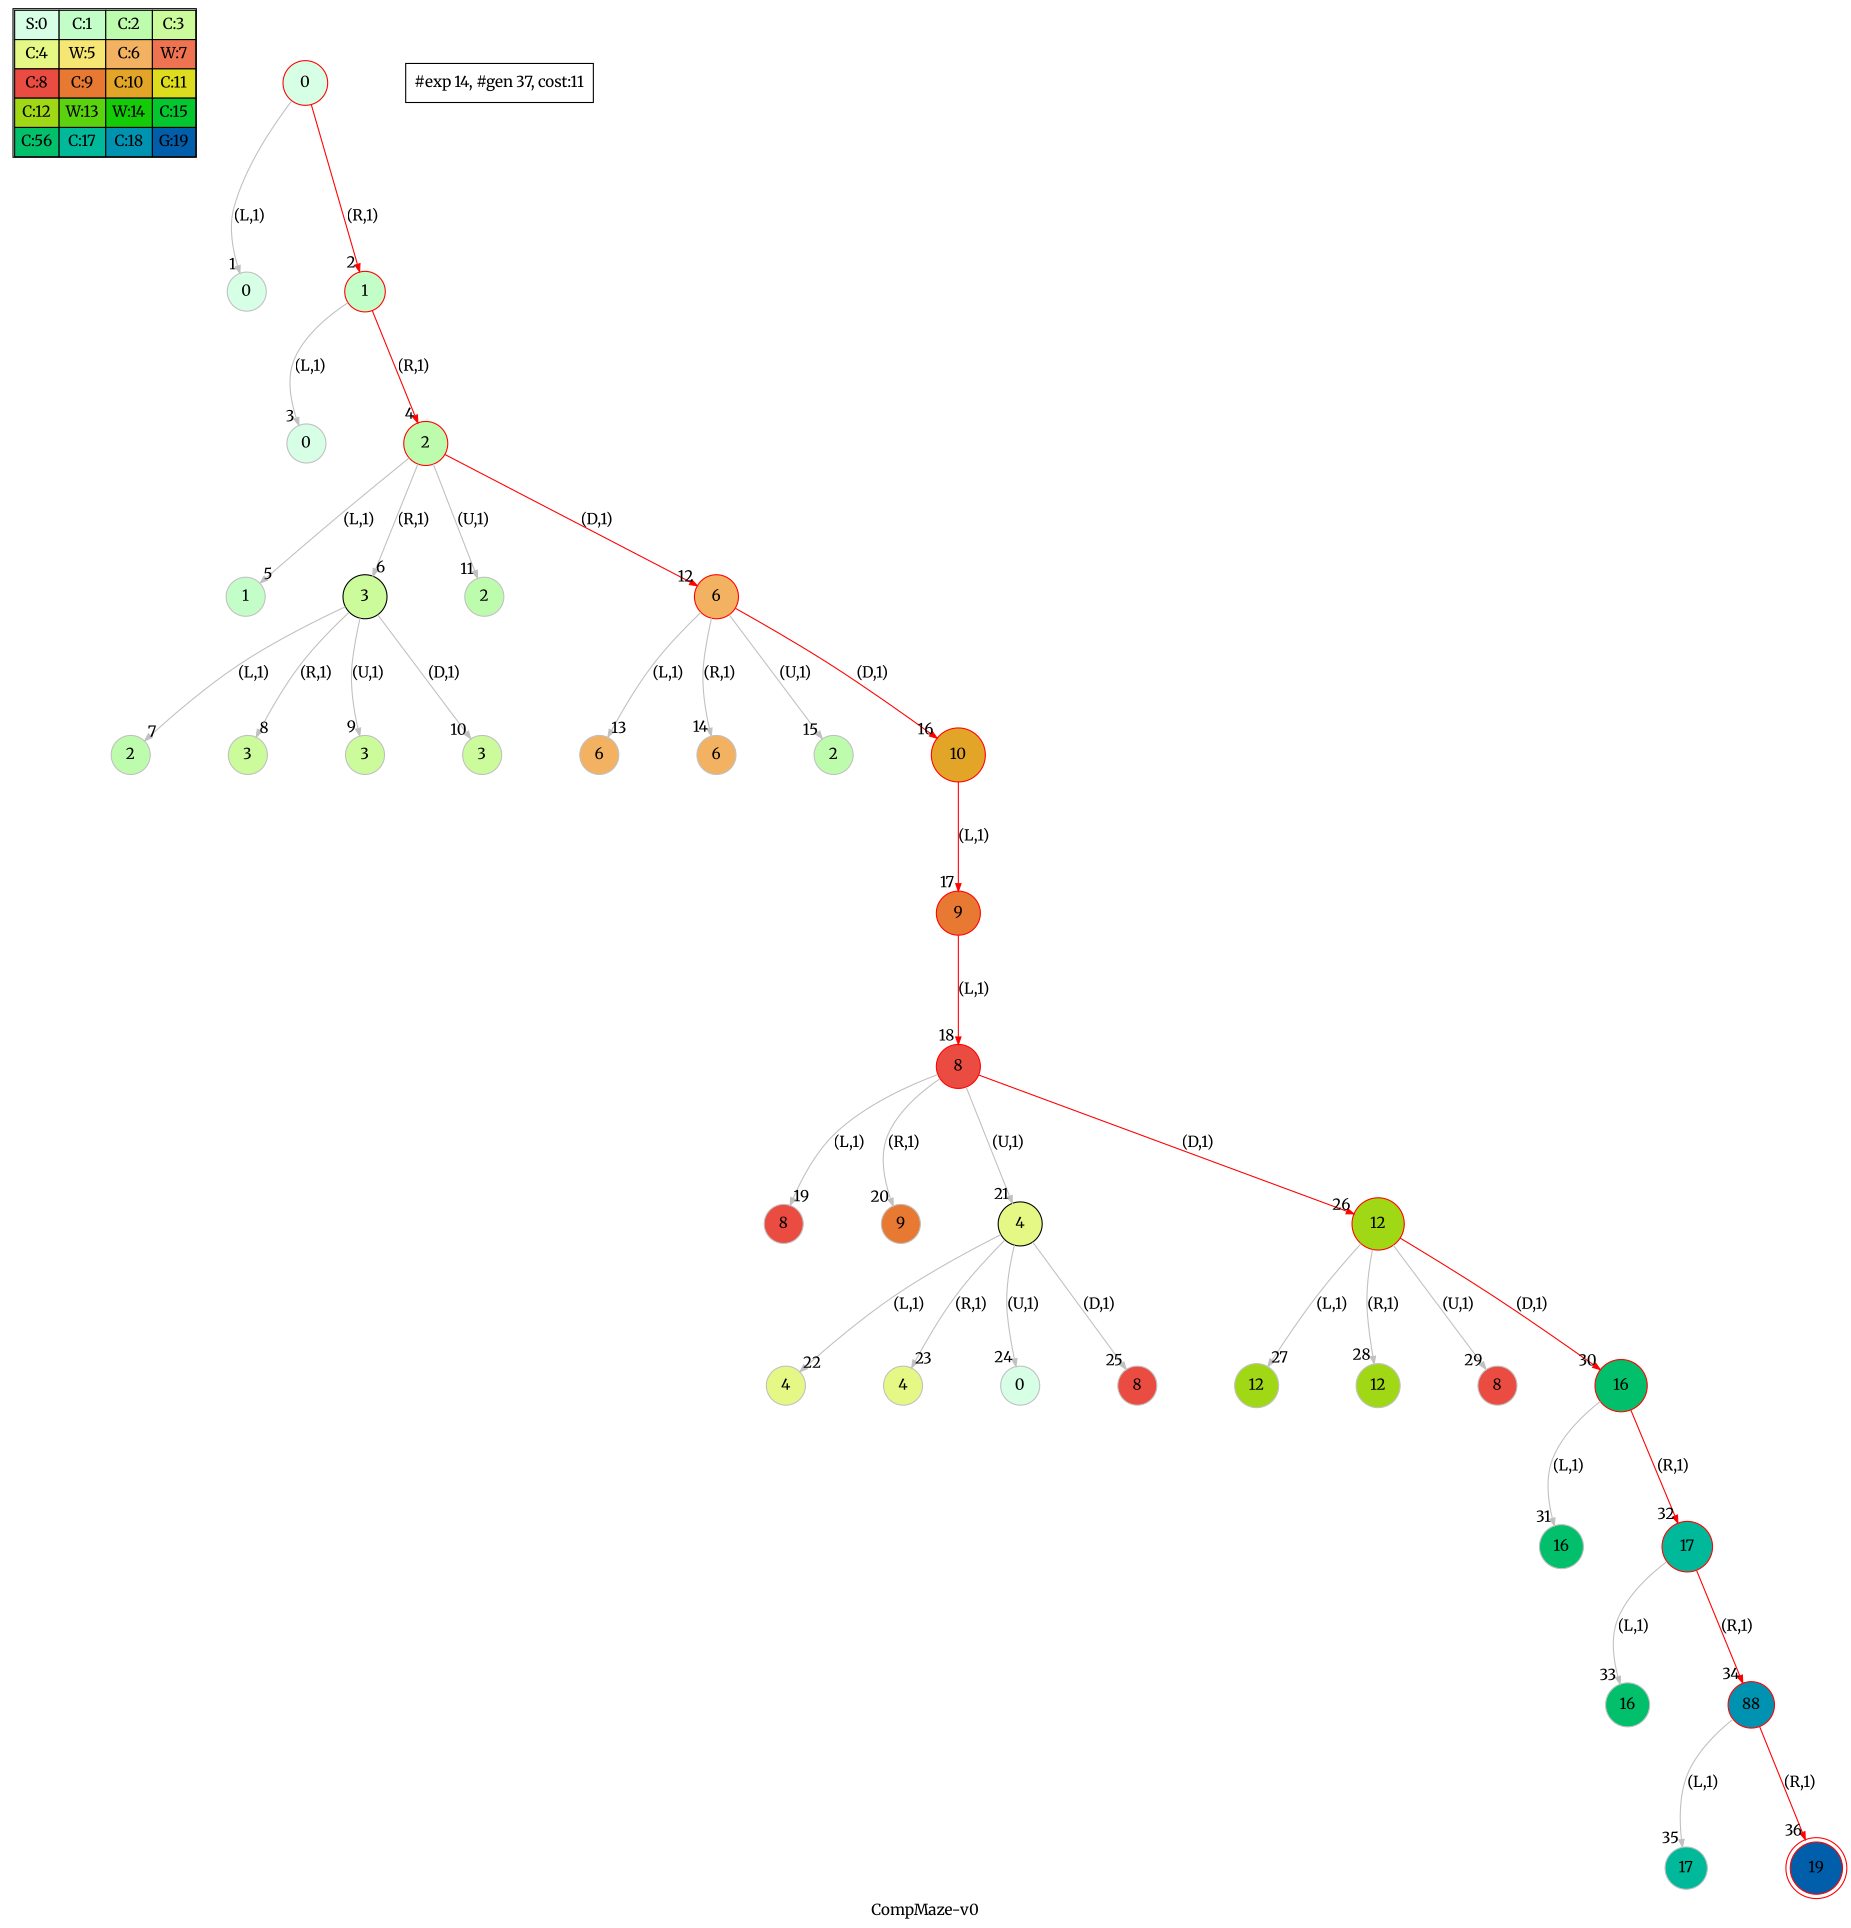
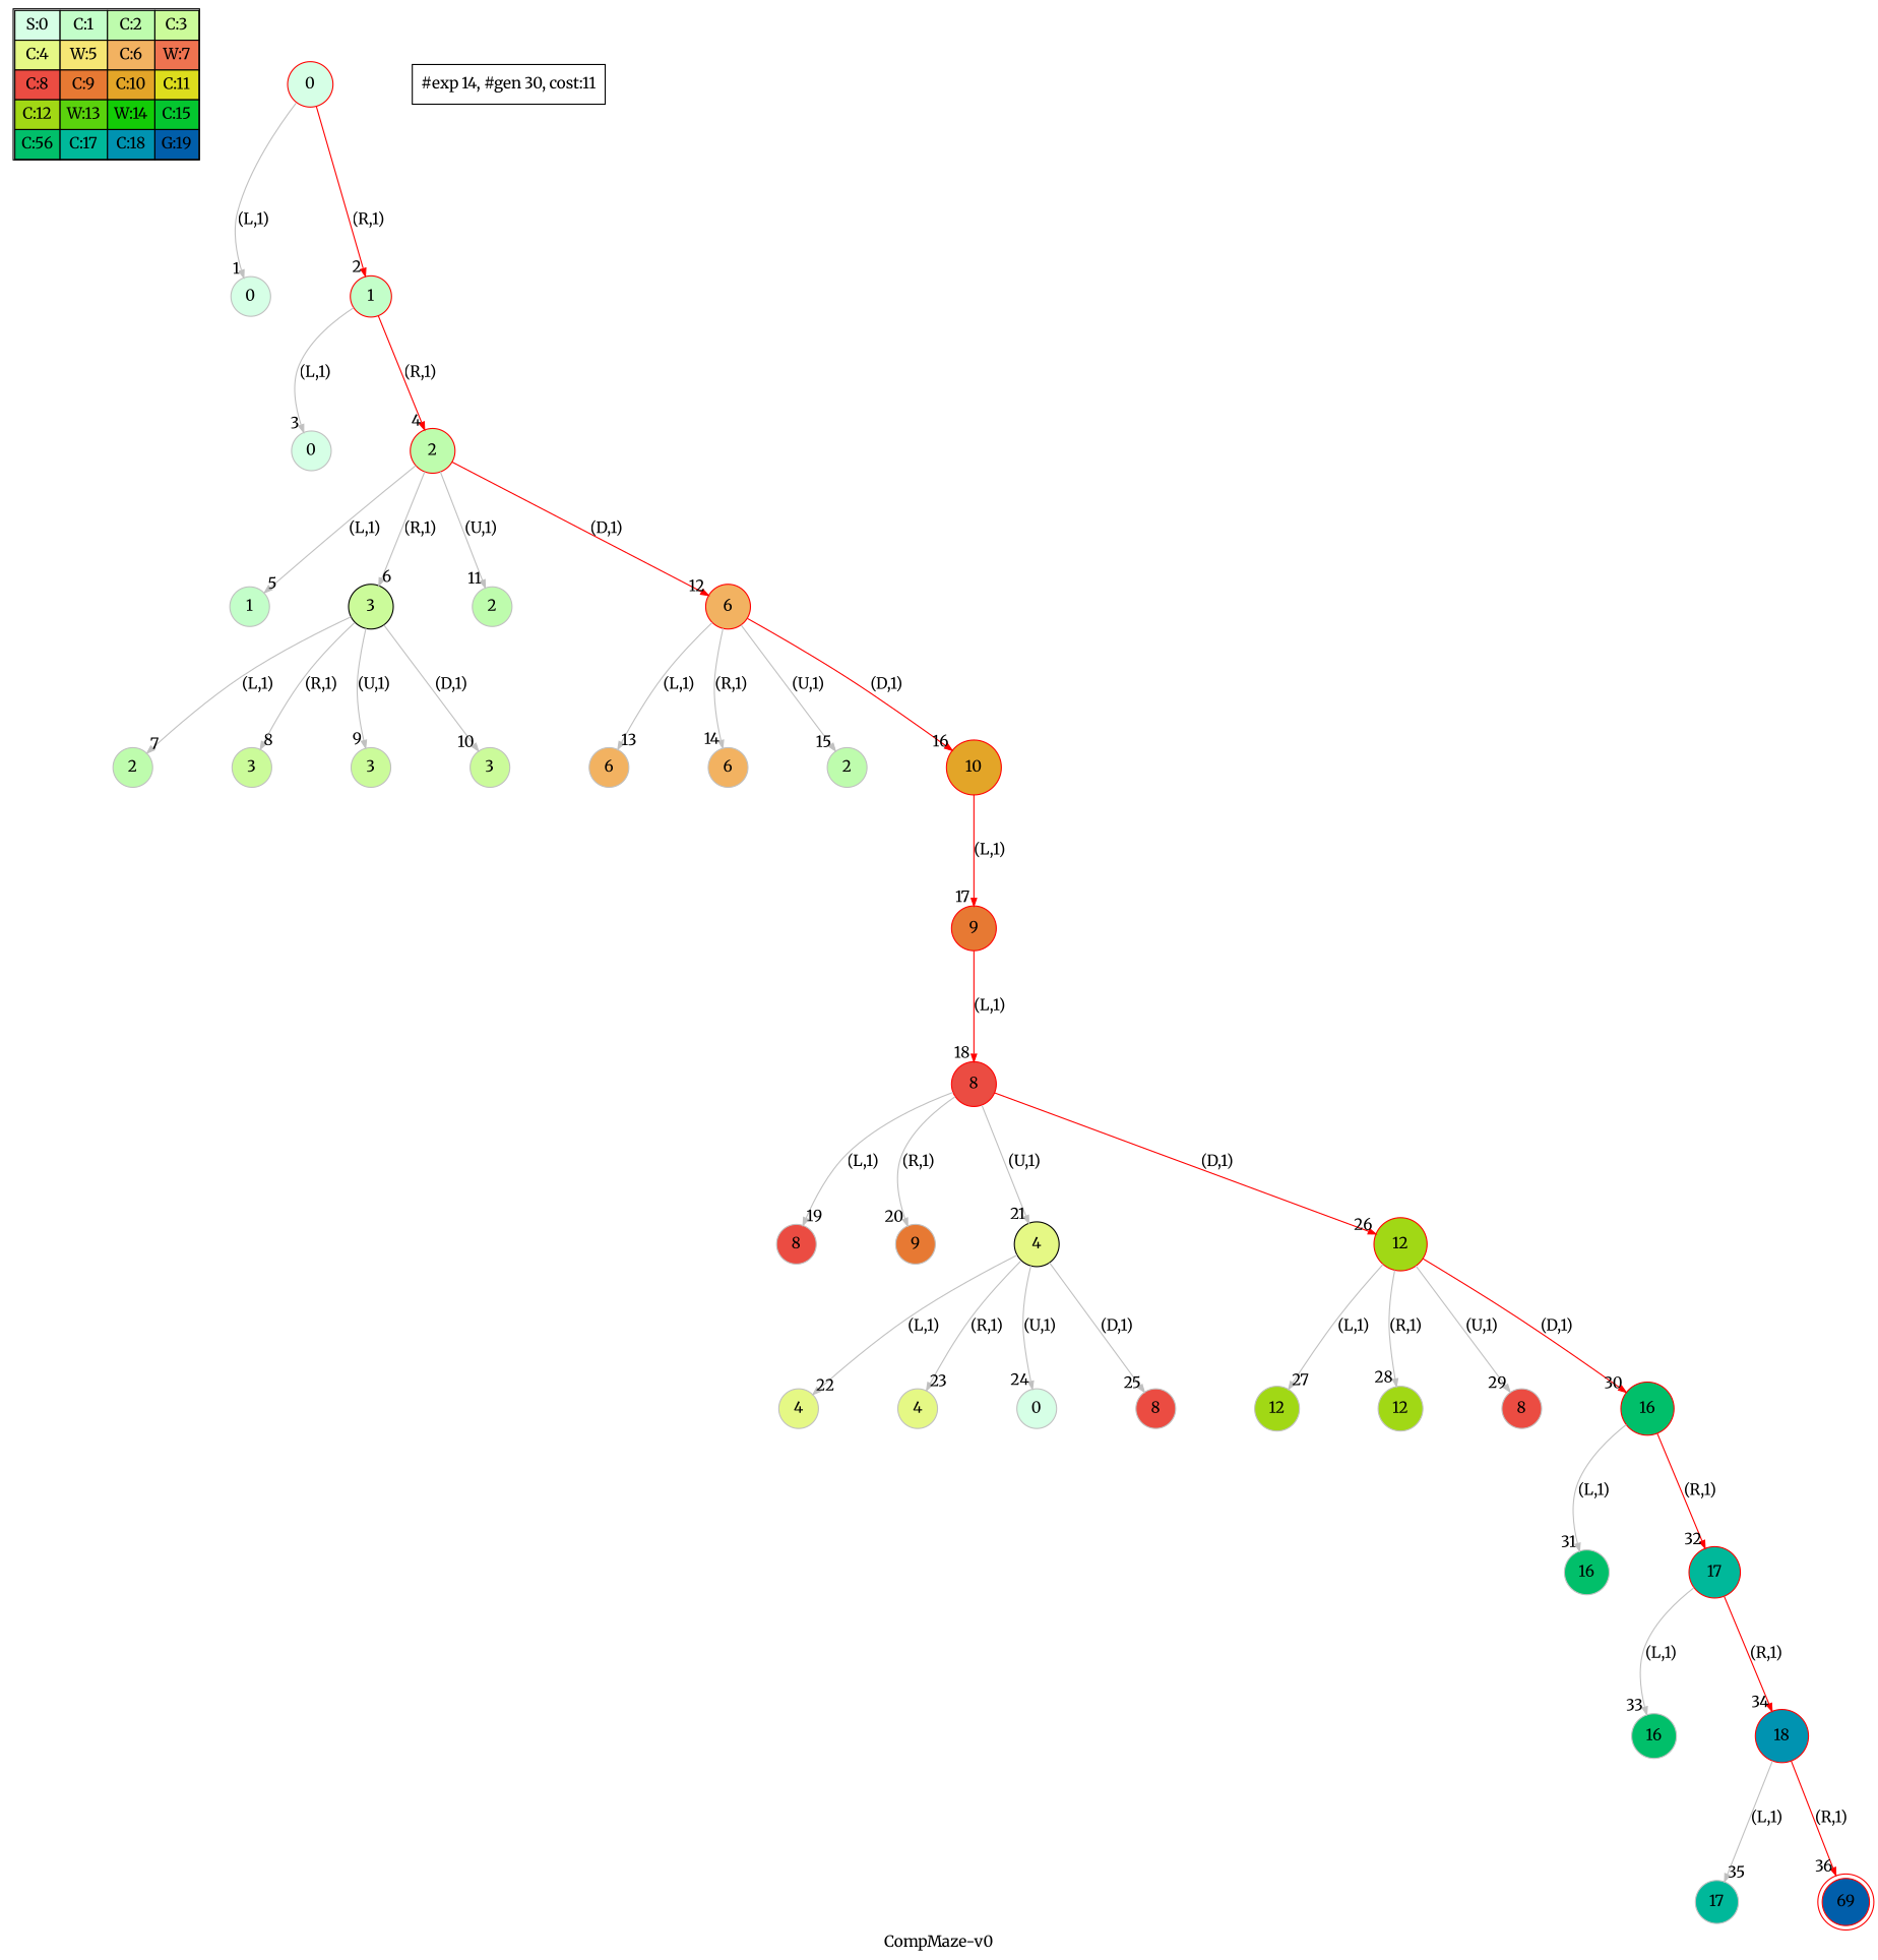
  digraph {
    fontname=Merriweather
    label="CompMaze-v0"
    nodesep=1
    ranksep=1.2
    node [fontname=Merriweather shape=circle color=grey fillcolor="0.39803922 0.15947579 0.99679532 1.        " style=filled]
    edge [arrowsize=0.7 color=grey fontname=Merriweather]
    n1 [label=<<table border="1" cellpadding="5" cellspacing="0" cellborder="1"><tr><td bgcolor="0.39803922 0.15947579 0.99679532 1.        ">S:0</td><td bgcolor="0.35098039 0.23194764 0.99315867 1.        ">C:1</td><td bgcolor="0.29607843 0.31486959 0.98720184 1.        ">C:2</td><td bgcolor="0.24901961 0.38410575 0.98063477 1.        ">C:3</td></tr><tr><td bgcolor="0.19411765 0.46220388 0.97128103 1.        ">C:4</td><td bgcolor="0.14705882 0.52643216 0.96182564 1.        ">W:5</td><td bgcolor="0.09215686 0.59770746 0.94913494 1.        ">C:6</td><td bgcolor="0.0372549  0.66454018 0.93467977 1.        ">W:7</td></tr><tr><td bgcolor="0.00980392 0.71791192 0.92090552 1.        ">C:8</td><td bgcolor="0.06470588 0.77520398 0.9032472  1.        ">C:9</td><td bgcolor="0.11176471 0.81974048 0.88677369 1.        ">C:10</td><td bgcolor="0.16666667 0.8660254  0.8660254  1.        ">C:11</td></tr><tr><td bgcolor="0.21372549 0.9005867  0.84695821 1.        ">C:12</td><td bgcolor="0.26862745 0.93467977 0.82325295 1.        ">W:13</td><td bgcolor="0.32352941 0.96182564 0.79801723 1.        ">W:14</td><td bgcolor="0.37058824 0.97940977 0.77520398 1.        ">C:15</td></tr><tr><td bgcolor="0.4254902  0.99315867 0.74725253 1.        ">C:56</td><td bgcolor="0.47254902 0.99907048 0.72218645 1.        ">C:17</td><td bgcolor="0.52745098 0.99907048 0.69169844 1.        ">C:18</td><td bgcolor="0.5745098  0.99315867 0.66454018 1.        ">G:19</td></tr></table>> shape=plaintext color="" fillcolor="" style=""]
    n2 [color=red label=" 0 "]
    n3 [label=0]
    n4 [color=red fillcolor="0.35098039 0.23194764 0.99315867 1.        " label=" 1 "]
    n5 [label=0]
    n6 [color=red fillcolor="0.29607843 0.31486959 0.98720184 1.        " label=" 2 "]
    n7 [fillcolor="0.35098039 0.23194764 0.99315867 1.        " label=1]
    n8 [color=black fillcolor="0.24901961 0.38410575 0.98063477 1.        " label=" 3 "]
    n9 [fillcolor="0.29607843 0.31486959 0.98720184 1.        " label=2]
    n10 [color=red fillcolor="0.09215686 0.59770746 0.94913494 1.        " label=" 6 "]
    n11 [fillcolor="0.29607843 0.31486959 0.98720184 1.        " label=2]
    n12 [fillcolor="0.24901961 0.38410575 0.98063477 1.        " label=3]
    n13 [fillcolor="0.24901961 0.38410575 0.98063477 1.        " label=3]
    n14 [fillcolor="0.24901961 0.38410575 0.98063477 1.        " label=3]
    n15 [fillcolor="0.09215686 0.59770746 0.94913494 1.        " label=6]
    n16 [fillcolor="0.09215686 0.59770746 0.94913494 1.        " label=6]
    n17 [fillcolor="0.29607843 0.31486959 0.98720184 1.        " label=2]
    n18 [color=red fillcolor="0.11176471 0.81974048 0.88677369 1.        " label=" 10 "]
    n19 [color=red fillcolor="0.06470588 0.77520398 0.9032472  1.        " label=" 9 "]
    n20 [color=red fillcolor="0.00980392 0.71791192 0.92090552 1.        " label=" 8 "]
    n21 [fillcolor="0.00980392 0.71791192 0.92090552 1.        " label=8]
    n22 [fillcolor="0.06470588 0.77520398 0.9032472  1.        " label=9]
    n23 [color=black fillcolor="0.19411765 0.46220388 0.97128103 1.        " label=" 4 "]
    n24 [color=red fillcolor="0.21372549 0.9005867  0.84695821 1.        " label=" 12 "]
    n25 [fillcolor="0.19411765 0.46220388 0.97128103 1.        " label=4]
    n26 [fillcolor="0.19411765 0.46220388 0.97128103 1.        " label=4]
    n27 [label=0]
    n28 [fillcolor="0.00980392 0.71791192 0.92090552 1.        " label=8]
    n29 [fillcolor="0.21372549 0.9005867  0.84695821 1.        " label=12]
    n30 [fillcolor="0.21372549 0.9005867  0.84695821 1.        " label=12]
    n31 [fillcolor="0.00980392 0.71791192 0.92090552 1.        " label=8]
    n32 [color=red fillcolor="0.4254902  0.99315867 0.74725253 1.        " label=" 16 "]
    n33 [fillcolor="0.4254902  0.99315867 0.74725253 1.        " label=16]
    n34 [color=red fillcolor="0.47254902 0.99907048 0.72218645 1.        " label=" 17 "]
    n35 [fillcolor="0.4254902  0.99315867 0.74725253 1.        " label=16]
-   n36 [color=red fillcolor="0.52745098 0.99907048 0.69169844 1.        " label=88]
+   n36 [color=red fillcolor="0.52745098 0.99907048 0.69169844 1.        " label=" 18 "]
    n37 [fillcolor="0.47254902 0.99907048 0.72218645 1.        " label=17]
-   n38 [color=red fillcolor="0.5745098  0.99315867 0.66454018 1.        " label=" 19 " peripheries=2]
-   "#exp 14, #gen 37, cost:11" [shape=box color="" fillcolor="" style=""]
+   n38 [color=red fillcolor="0.5745098  0.99315867 0.66454018 1.        " label=69 peripheries=2]
+   "#exp 14, #gen 37, cost:11" [shape=box label="#exp 14, #gen 30, cost:11" color="" fillcolor="" style=""]
    subgraph sub_1 {
      label=Map
      n1
    }
    n2 -> n3 [headlabel=" 1 " label="(L,1)"]
    n2 -> n4 [color=red headlabel=" 2 " label="(R,1)"]
    n4 -> n5 [headlabel=" 3 " label="(L,1)"]
    n4 -> n6 [color=red headlabel=" 4 " label="(R,1)"]
    n6 -> n7 [headlabel=" 5 " label="(L,1)"]
    n6 -> n8 [headlabel=" 6 " label="(R,1)"]
    n6 -> n9 [headlabel=" 11 " label="(U,1)"]
    n6 -> n10 [color=red headlabel=" 12 " label="(D,1)"]
    n8 -> n11 [headlabel=" 7 " label="(L,1)"]
    n8 -> n12 [headlabel=" 8 " label="(R,1)"]
    n8 -> n13 [headlabel=" 9 " label="(U,1)"]
    n8 -> n14 [headlabel=" 10 " label="(D,1)"]
    n10 -> n15 [headlabel=" 13 " label="(L,1)"]
    n10 -> n16 [headlabel=" 14 " label="(R,1)"]
    n10 -> n17 [headlabel=" 15 " label="(U,1)"]
    n10 -> n18 [color=red headlabel=" 16 " label="(D,1)"]
    n18 -> n19 [color=red headlabel=" 17 " label="(L,1)"]
    n19 -> n20 [color=red headlabel=" 18 " label="(L,1)"]
    n20 -> n21 [headlabel=" 19 " label="(L,1)"]
    n20 -> n22 [headlabel=" 20 " label="(R,1)"]
    n20 -> n23 [headlabel=" 21 " label="(U,1)"]
    n20 -> n24 [color=red headlabel=" 26 " label="(D,1)"]
    n23 -> n25 [headlabel=" 22 " label="(L,1)"]
    n23 -> n26 [headlabel=" 23 " label="(R,1)"]
    n23 -> n27 [headlabel=" 24 " label="(U,1)"]
    n23 -> n28 [headlabel=" 25 " label="(D,1)"]
    n24 -> n29 [headlabel=" 27 " label="(L,1)"]
    n24 -> n30 [headlabel=" 28 " label="(R,1)"]
    n24 -> n31 [headlabel=" 29 " label="(U,1)"]
    n24 -> n32 [color=red headlabel=" 30 " label="(D,1)"]
    n32 -> n33 [headlabel=" 31 " label="(L,1)"]
    n32 -> n34 [color=red headlabel=" 32 " label="(R,1)"]
    n34 -> n35 [headlabel=" 33 " label="(L,1)"]
    n34 -> n36 [color=red headlabel=" 34 " label="(R,1)"]
    n36 -> n37 [headlabel=" 35 " label="(L,1)"]
    n36 -> n38 [color=red headlabel=" 36 " label="(R,1)"]
  }
